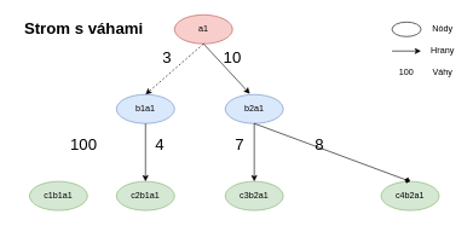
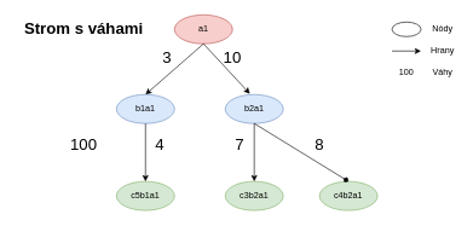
  <mxCell id="0" />
  <mxCell id="1" parent="0" />
  <mxCell id="2" value="a1" style="ellipse;whiteSpace=wrap;html=1;fillColor=#f8cecc;strokeColor=#b85450;" vertex="1" parent="1"><mxGeometry x="240" y="20" width="80" height="40" as="geometry" /></mxCell>
  <mxCell id="3" value="b2a1" style="ellipse;whiteSpace=wrap;html=1;fillColor=#dae8fc;strokeColor=#6c8ebf;" vertex="1" parent="1"><mxGeometry x="310" y="130" width="80" height="40" as="geometry" /></mxCell>
  <mxCell id="4" value="b1a1" style="ellipse;whiteSpace=wrap;html=1;fillColor=#dae8fc;strokeColor=#6c8ebf;" vertex="1" parent="1"><mxGeometry x="160" y="130" width="80" height="40" as="geometry" /></mxCell>
- <mxCell id="5" value="c4b2a1" style="ellipse;whiteSpace=wrap;html=1;fillColor=#d5e8d4;strokeColor=#82b366;" vertex="1" parent="1"><mxGeometry x="525" y="250" width="80" height="40" as="geometry" /></mxCell>
+ <mxCell id="5" value="c4b2a1" style="ellipse;whiteSpace=wrap;html=1;fillColor=#d5e8d4;strokeColor=#82b366;" vertex="1" parent="1"><mxGeometry x="440" y="250" width="80" height="40" as="geometry" /></mxCell>
  <mxCell id="6" value="c3b2a1" style="ellipse;whiteSpace=wrap;html=1;fillColor=#d5e8d4;strokeColor=#82b366;" vertex="1" parent="1"><mxGeometry x="310" y="250" width="80" height="40" as="geometry" /></mxCell>
- <mxCell id="7" value="c2b1a1" style="ellipse;whiteSpace=wrap;html=1;fillColor=#d5e8d4;strokeColor=#82b366;" vertex="1" parent="1"><mxGeometry x="160" y="250" width="80" height="40" as="geometry" /></mxCell>
- <mxCell id="8" value="c1b1a1" style="ellipse;whiteSpace=wrap;html=1;fillColor=#d5e8d4;strokeColor=#82b366;" vertex="1" parent="1"><mxGeometry x="40" y="250" width="80" height="40" as="geometry" /></mxCell>
- <mxCell id="9" value="" style="endArrow=classic;html=1;exitX=0.5;exitY=1;exitDx=0;exitDy=0;entryX=0.5;entryY=0;entryDx=0;entryDy=0;dashed=1;" edge="1" parent="1" source="2" target="4"><mxGeometry width="50" height="50" relative="1" as="geometry"><mxPoint x="380" y="370" as="sourcePoint" /><mxPoint x="430" y="320" as="targetPoint" /></mxGeometry></mxCell>
+ <mxCell id="7" value="c5b1a1" style="ellipse;whiteSpace=wrap;html=1;fillColor=#d5e8d4;strokeColor=#82b366;" vertex="1" parent="1"><mxGeometry x="160" y="250" width="80" height="40" as="geometry" /></mxCell>
+ <mxCell id="9" value="" style="endArrow=classic;html=1;exitX=0.5;exitY=1;exitDx=0;exitDy=0;entryX=0.5;entryY=0;entryDx=0;entryDy=0;" edge="1" parent="1" source="2" target="4"><mxGeometry width="50" height="50" relative="1" as="geometry"><mxPoint x="380" y="370" as="sourcePoint" /><mxPoint x="430" y="320" as="targetPoint" /></mxGeometry></mxCell>
  <mxCell id="10" value="" style="endArrow=classic;html=1;entryX=0.425;entryY=-0.025;entryDx=0;entryDy=0;entryPerimeter=0;" edge="1" parent="1" target="3"><mxGeometry width="50" height="50" relative="1" as="geometry"><mxPoint x="280" y="60" as="sourcePoint" /><mxPoint x="430" y="320" as="targetPoint" /></mxGeometry></mxCell>
  <mxCell id="11" value="" style="endArrow=classic;html=1;" edge="1" parent="1" target="7"><mxGeometry width="50" height="50" relative="1" as="geometry"><mxPoint x="200" y="170" as="sourcePoint" /><mxPoint x="430" y="320" as="targetPoint" /></mxGeometry></mxCell>
  <mxCell id="12" value="" style="endArrow=classic;html=1;exitX=0.5;exitY=1;exitDx=0;exitDy=0;" edge="1" parent="1" source="3" target="6"><mxGeometry width="50" height="50" relative="1" as="geometry"><mxPoint x="380" y="370" as="sourcePoint" /><mxPoint x="430" y="320" as="targetPoint" /></mxGeometry></mxCell>
  <mxCell id="13" value="" style="endArrow=diamond;html=1;exitX=0.5;exitY=1;exitDx=0;exitDy=0;entryX=0.5;entryY=0;entryDx=0;entryDy=0;" edge="1" parent="1" source="3" target="5"><mxGeometry width="50" height="50" relative="1" as="geometry"><mxPoint x="380" y="370" as="sourcePoint" /><mxPoint x="430" y="320" as="targetPoint" /></mxGeometry></mxCell>
  <mxCell id="14" value="" style="ellipse;whiteSpace=wrap;html=1;" vertex="1" parent="1"><mxGeometry x="540" y="30" width="40" height="20" as="geometry" /></mxCell>
  <mxCell id="15" value="Nódy" style="text;html=1;strokeColor=none;fillColor=none;align=center;verticalAlign=middle;whiteSpace=wrap;rounded=0;" vertex="1" parent="1"><mxGeometry x="590" y="30" width="40" height="20" as="geometry" /></mxCell>
  <mxCell id="16" value="" style="endArrow=classic;html=1;" edge="1" parent="1"><mxGeometry width="50" height="50" relative="1" as="geometry"><mxPoint x="540" y="70" as="sourcePoint" /><mxPoint x="580" y="70" as="targetPoint" /></mxGeometry></mxCell>
  <mxCell id="17" value="Hrany" style="text;html=1;strokeColor=none;fillColor=none;align=center;verticalAlign=middle;whiteSpace=wrap;rounded=0;" vertex="1" parent="1"><mxGeometry x="590" y="60" width="40" height="20" as="geometry" /></mxCell>
  <mxCell id="18" value="Váhy" style="text;html=1;strokeColor=none;fillColor=none;align=center;verticalAlign=middle;whiteSpace=wrap;rounded=0;" vertex="1" parent="1"><mxGeometry x="590" y="90" width="40" height="20" as="geometry" /></mxCell>
  <mxCell id="19" value="100" style="text;html=1;strokeColor=none;fillColor=none;align=center;verticalAlign=middle;whiteSpace=wrap;rounded=0;" vertex="1" parent="1"><mxGeometry x="540" y="90" width="40" height="20" as="geometry" /></mxCell>
  <mxCell id="20" value="Strom s váhami" style="text;html=1;strokeColor=none;fillColor=none;align=center;verticalAlign=middle;whiteSpace=wrap;rounded=0;fontSize=22;fontStyle=1" vertex="1" parent="1"><mxGeometry x="20" y="30" width="190" height="20" as="geometry" /></mxCell>
  <mxCell id="21" value="3" style="text;html=1;strokeColor=none;fillColor=none;align=center;verticalAlign=middle;whiteSpace=wrap;rounded=0;fontSize=22;" vertex="1" parent="1"><mxGeometry x="210" y="70" width="40" height="20" as="geometry" /></mxCell>
  <mxCell id="22" value="7" style="text;html=1;strokeColor=none;fillColor=none;align=center;verticalAlign=middle;whiteSpace=wrap;rounded=0;fontSize=22;" vertex="1" parent="1"><mxGeometry x="310" y="190" width="40" height="20" as="geometry" /></mxCell>
  <mxCell id="23" value="100" style="text;html=1;strokeColor=none;fillColor=none;align=center;verticalAlign=middle;whiteSpace=wrap;rounded=0;fontSize=22;" vertex="1" parent="1"><mxGeometry x="95" y="190" width="40" height="20" as="geometry" /></mxCell>
  <mxCell id="24" value="4" style="text;html=1;strokeColor=none;fillColor=none;align=center;verticalAlign=middle;whiteSpace=wrap;rounded=0;fontSize=22;" vertex="1" parent="1"><mxGeometry x="200" y="190" width="40" height="20" as="geometry" /></mxCell>
  <mxCell id="25" value="10" style="text;html=1;strokeColor=none;fillColor=none;align=center;verticalAlign=middle;whiteSpace=wrap;rounded=0;fontSize=22;" vertex="1" parent="1"><mxGeometry x="300" y="70" width="40" height="20" as="geometry" /></mxCell>
  <mxCell id="26" value="8" style="text;html=1;strokeColor=none;fillColor=none;align=center;verticalAlign=middle;whiteSpace=wrap;rounded=0;fontSize=22;" vertex="1" parent="1"><mxGeometry x="420" y="190" width="40" height="20" as="geometry" /></mxCell>
